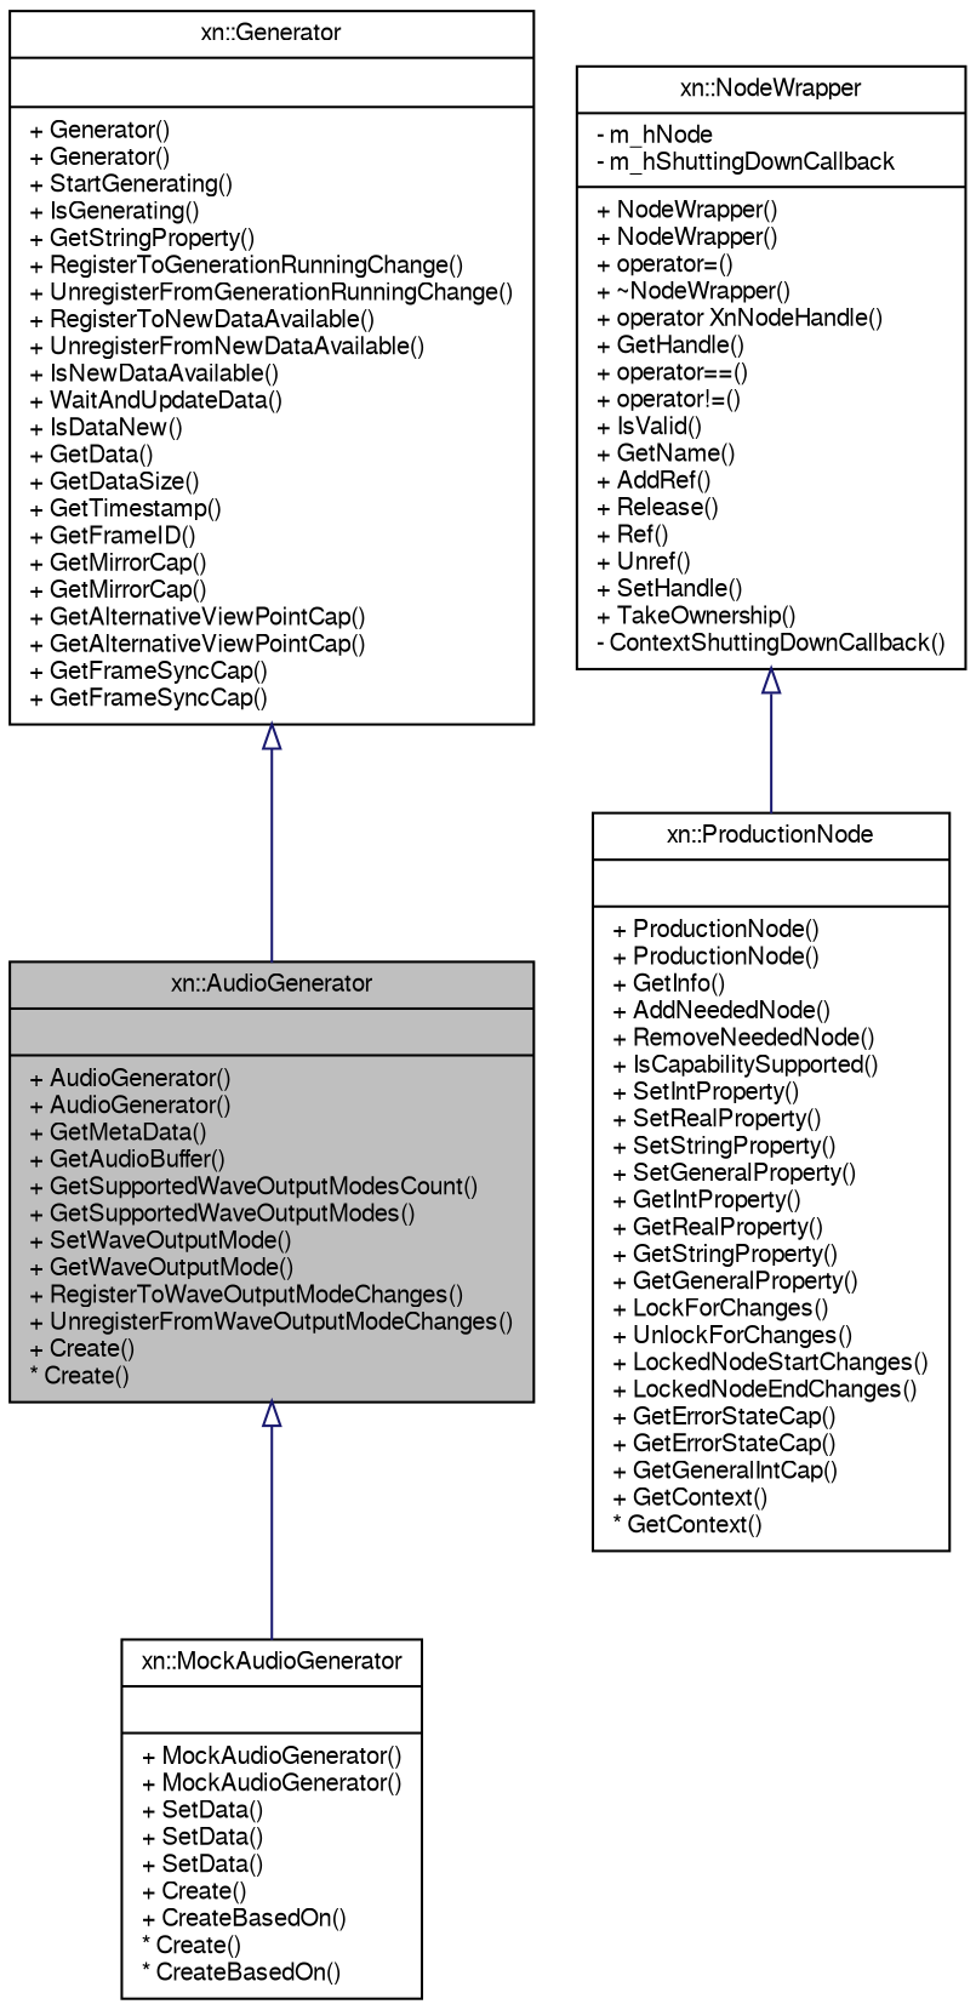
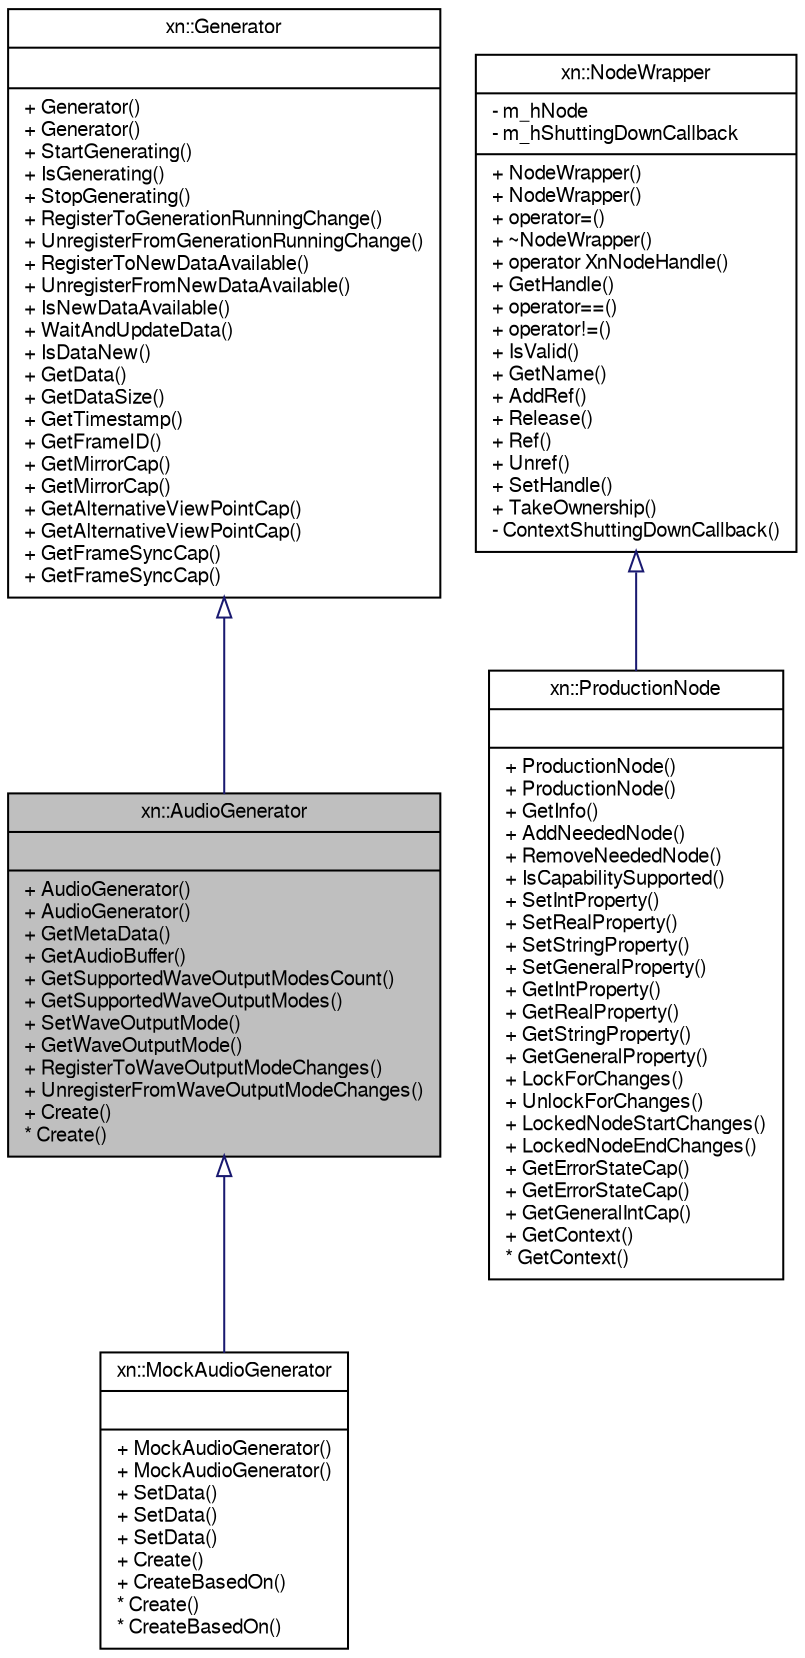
  digraph {
    node [color=black fillcolor=white fontname=FreeSans fontsize=10 shape=record style=filled]
    edge [arrowtail=empty color=midnightblue dir=back fontname=FreeSans fontsize=10 labelfontname=FreeSans labelfontsize=10 style=solid]
    n1 [fillcolor=grey75 fontcolor=black height=0.2 label="{xn::AudioGenerator\n||+ AudioGenerator()\l+ AudioGenerator()\l+ GetMetaData()\l+ GetAudioBuffer()\l+ GetSupportedWaveOutputModesCount()\l+ GetSupportedWaveOutputModes()\l+ SetWaveOutputMode()\l+ GetWaveOutputMode()\l+ RegisterToWaveOutputModeChanges()\l+ UnregisterFromWaveOutputModeChanges()\l+ Create()\l* Create()\l}" width=0.4]
    n2 [height=0.2 label="{xn::MockAudioGenerator\n||+ MockAudioGenerator()\l+ MockAudioGenerator()\l+ SetData()\l+ SetData()\l+ SetData()\l+ Create()\l+ CreateBasedOn()\l* Create()\l* CreateBasedOn()\l}" width=0.4]
-   n3 [height=0.2 label="{xn::Generator\n||+ Generator()\l+ Generator()\l+ StartGenerating()\l+ IsGenerating()\l+ GetStringProperty()\l+ RegisterToGenerationRunningChange()\l+ UnregisterFromGenerationRunningChange()\l+ RegisterToNewDataAvailable()\l+ UnregisterFromNewDataAvailable()\l+ IsNewDataAvailable()\l+ WaitAndUpdateData()\l+ IsDataNew()\l+ GetData()\l+ GetDataSize()\l+ GetTimestamp()\l+ GetFrameID()\l+ GetMirrorCap()\l+ GetMirrorCap()\l+ GetAlternativeViewPointCap()\l+ GetAlternativeViewPointCap()\l+ GetFrameSyncCap()\l+ GetFrameSyncCap()\l}" width=0.4]
+   n3 [height=0.2 label="{xn::Generator\n||+ Generator()\l+ Generator()\l+ StartGenerating()\l+ IsGenerating()\l+ StopGenerating()\l+ RegisterToGenerationRunningChange()\l+ UnregisterFromGenerationRunningChange()\l+ RegisterToNewDataAvailable()\l+ UnregisterFromNewDataAvailable()\l+ IsNewDataAvailable()\l+ WaitAndUpdateData()\l+ IsDataNew()\l+ GetData()\l+ GetDataSize()\l+ GetTimestamp()\l+ GetFrameID()\l+ GetMirrorCap()\l+ GetMirrorCap()\l+ GetAlternativeViewPointCap()\l+ GetAlternativeViewPointCap()\l+ GetFrameSyncCap()\l+ GetFrameSyncCap()\l}" width=0.4]
    n4 [height=0.2 label="{xn::ProductionNode\n||+ ProductionNode()\l+ ProductionNode()\l+ GetInfo()\l+ AddNeededNode()\l+ RemoveNeededNode()\l+ IsCapabilitySupported()\l+ SetIntProperty()\l+ SetRealProperty()\l+ SetStringProperty()\l+ SetGeneralProperty()\l+ GetIntProperty()\l+ GetRealProperty()\l+ GetStringProperty()\l+ GetGeneralProperty()\l+ LockForChanges()\l+ UnlockForChanges()\l+ LockedNodeStartChanges()\l+ LockedNodeEndChanges()\l+ GetErrorStateCap()\l+ GetErrorStateCap()\l+ GetGeneralIntCap()\l+ GetContext()\l* GetContext()\l}" width=0.4]
    n5 [height=0.2 label="{xn::NodeWrapper\n|- m_hNode\l- m_hShuttingDownCallback\l|+ NodeWrapper()\l+ NodeWrapper()\l+ operator=()\l+ ~NodeWrapper()\l+ operator XnNodeHandle()\l+ GetHandle()\l+ operator==()\l+ operator!=()\l+ IsValid()\l+ GetName()\l+ AddRef()\l+ Release()\l+ Ref()\l+ Unref()\l+ SetHandle()\l+ TakeOwnership()\l- ContextShuttingDownCallback()\l}" width=0.4]
    n1 -> n2
    n3 -> n1
    n5 -> n4
  }
